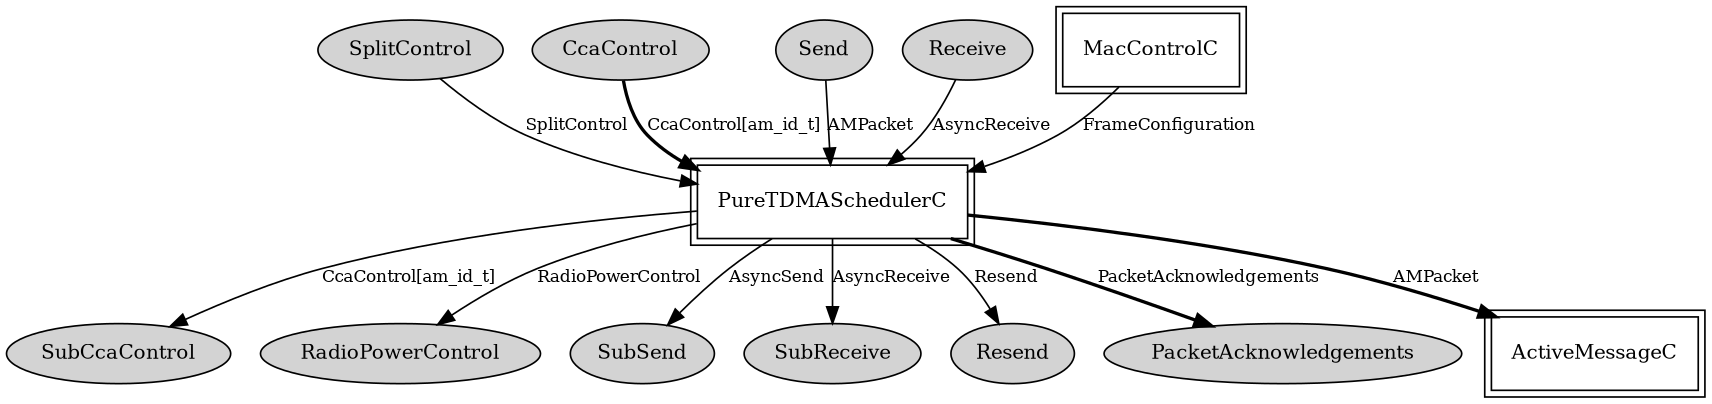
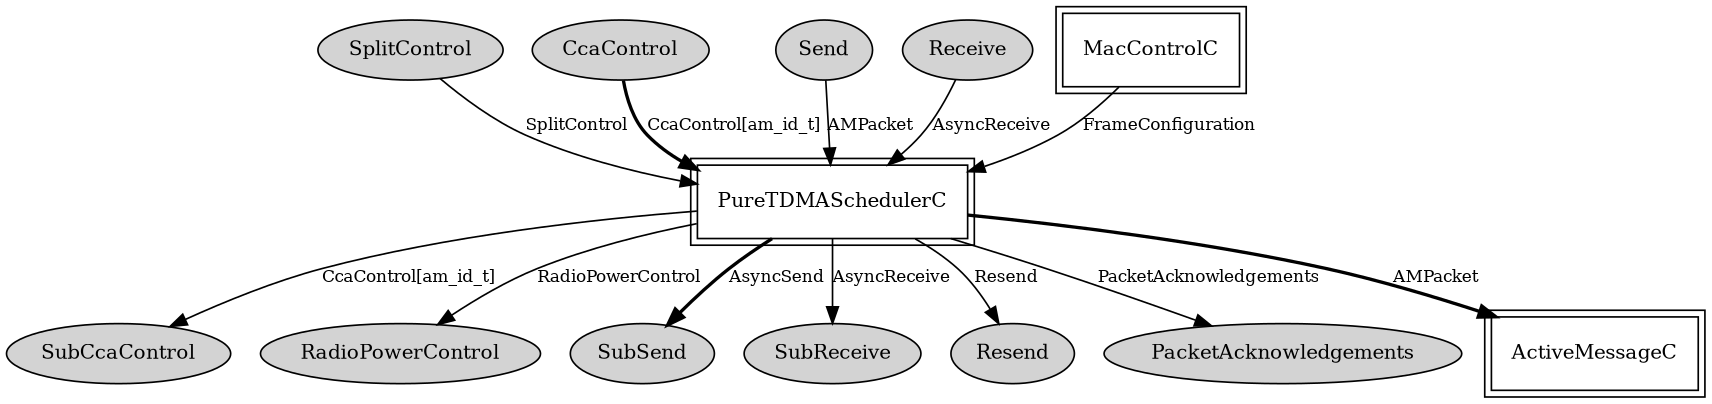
  digraph {
    node [fontsize=12 shape=ellipse style=filled]
    edge [fontsize=10]
    n1 [label=SplitControl]
    PureTDMASchedulerC [peripheries=2 shape=box style=""]
    n3 [label=SubCcaControl]
    n4 [label=RadioPowerControl]
    n5 [label=SubSend]
    n6 [label=SubReceive]
    n7 [label=Resend]
    n8 [label=PacketAcknowledgements]
    ActiveMessageC [peripheries=2 shape=box style=""]
    n10 [label=CcaControl]
    n11 [label=Send]
    n12 [label=Receive]
    MacControlC [peripheries=2 shape=box style=""]
    n1 -> PureTDMASchedulerC [label=SplitControl]
    PureTDMASchedulerC -> n3 [label="CcaControl[am_id_t]" style=solid]
    PureTDMASchedulerC -> n4 [label=RadioPowerControl]
-   PureTDMASchedulerC -> n5 [label=AsyncSend]
+   PureTDMASchedulerC -> n5 [label=AsyncSend style=bold]
    PureTDMASchedulerC -> n6 [label=AsyncReceive]
    PureTDMASchedulerC -> n7 [label=Resend]
-   PureTDMASchedulerC -> n8 [label=PacketAcknowledgements style=bold]
+   PureTDMASchedulerC -> n8 [label=PacketAcknowledgements]
    PureTDMASchedulerC -> ActiveMessageC [label=AMPacket style=bold]
    n10 -> PureTDMASchedulerC [label="CcaControl[am_id_t]" style=bold]
    n11 -> PureTDMASchedulerC [label=AMPacket]
    n12 -> PureTDMASchedulerC [label=AsyncReceive]
    MacControlC -> PureTDMASchedulerC [label=FrameConfiguration]
  }
